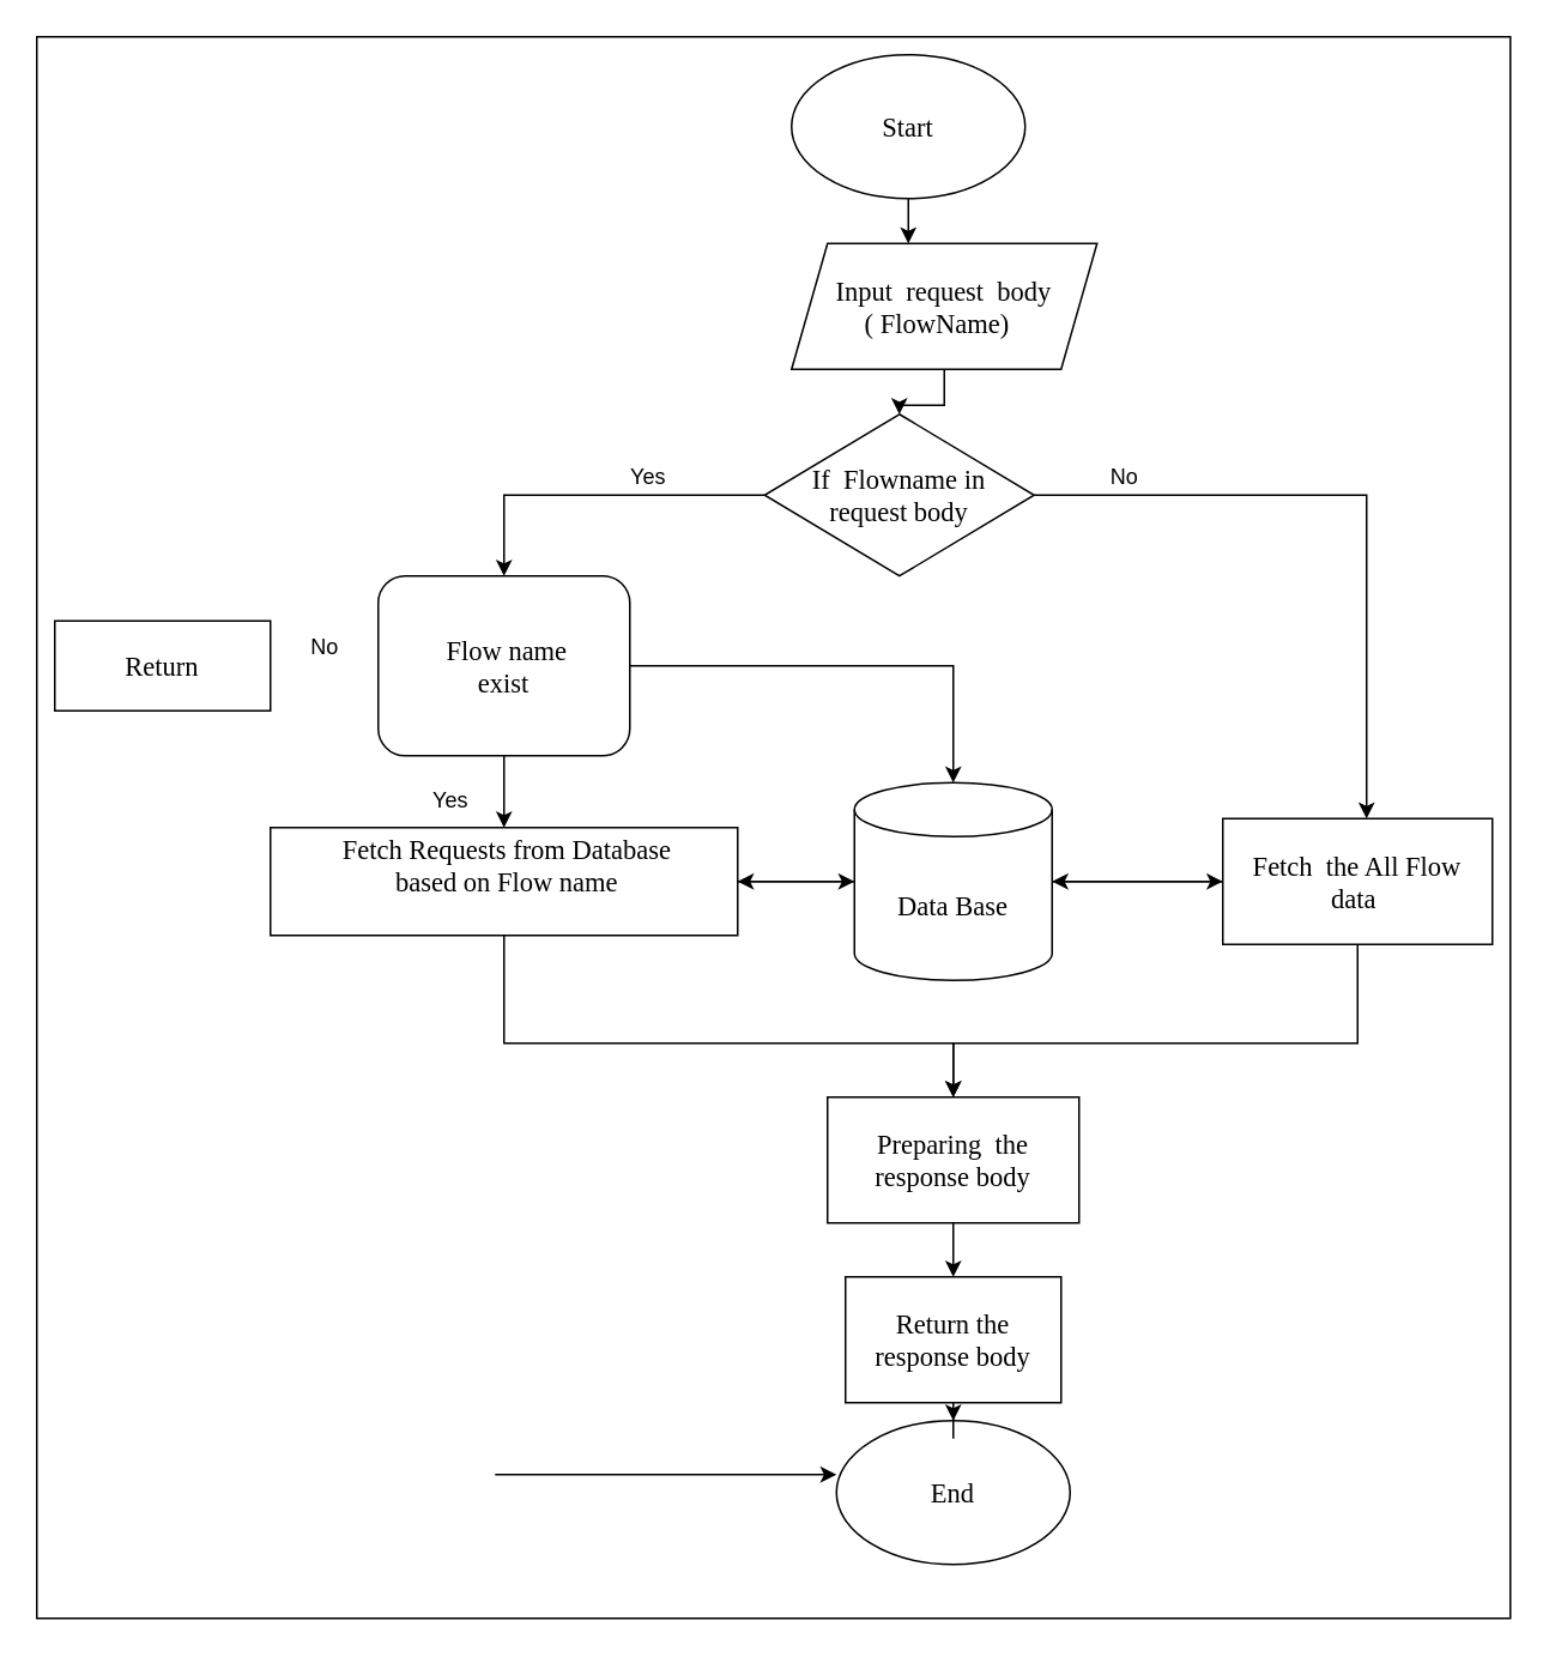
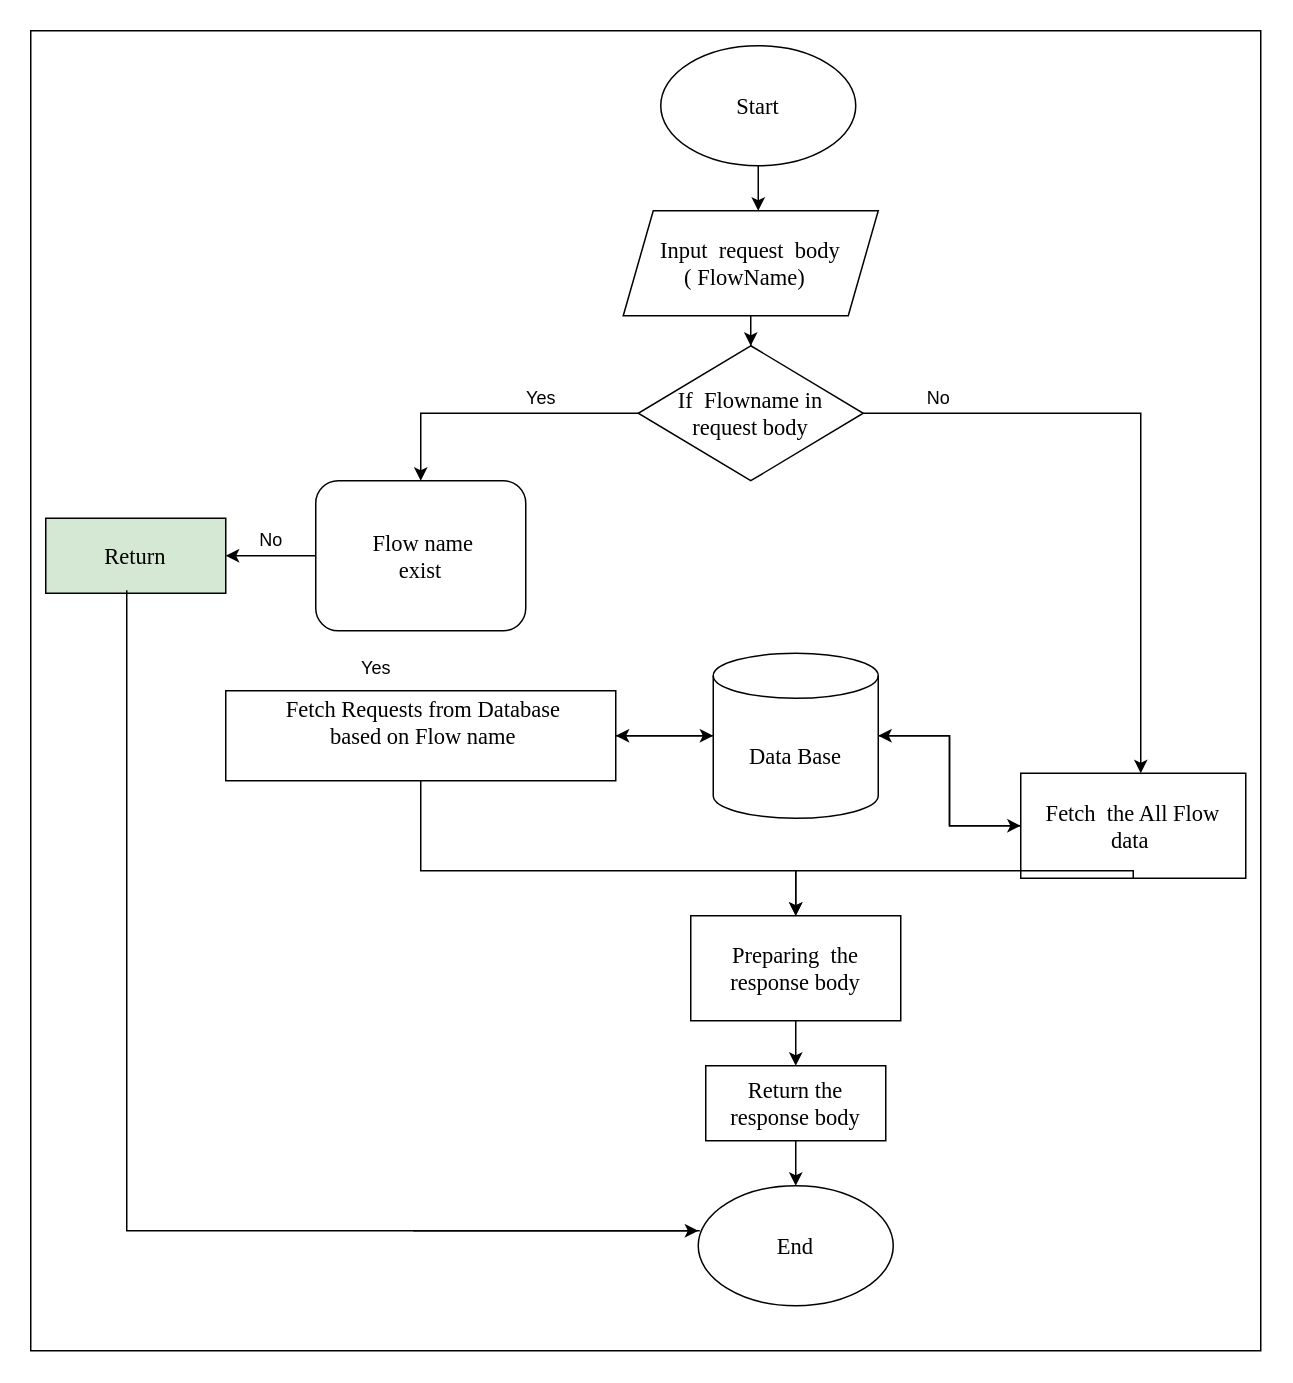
  <mxCell id="0" />
  <mxCell id="1" parent="0" />
  <mxCell id="2" value="" style="rounded=0;whiteSpace=wrap;html=1;" parent="1" vertex="1"><mxGeometry x="20" y="20" width="820" height="880" as="geometry" /></mxCell>
  <mxCell id="3" value="" style="edgeStyle=orthogonalEdgeStyle;rounded=0;orthogonalLoop=1;jettySize=auto;html=1;" parent="1" source="4" target="6" edge="1"><mxGeometry relative="1" as="geometry"><Array as="points"><mxPoint x="505" y="140" /><mxPoint x="505" y="140" /></Array></mxGeometry></mxCell>
  <mxCell id="4" value="&lt;font style=&quot;font-size: 15px;&quot; face=&quot;Times New Roman&quot;&gt;Start&lt;/font&gt;" style="ellipse;whiteSpace=wrap;html=1;align=center;" parent="1" vertex="1"><mxGeometry x="440" y="30" width="130" height="80" as="geometry" /></mxCell>
  <mxCell id="5" value="" style="edgeStyle=orthogonalEdgeStyle;rounded=0;orthogonalLoop=1;jettySize=auto;html=1;" parent="1" source="6" target="9" edge="1"><mxGeometry relative="1" as="geometry" /></mxCell>
- <mxCell id="6" value="&lt;div style=&quot;border-color: var(--border-color); font-size: 15px;&quot;&gt;&lt;span style=&quot;font-size: 13px;&quot;&gt;&amp;nbsp;&lt;/span&gt;&lt;font style=&quot;font-size: 15px;&quot; face=&quot;Times New Roman&quot;&gt;Input&amp;nbsp; request&amp;nbsp; body&amp;nbsp;&lt;/font&gt;&lt;/div&gt;&lt;div style=&quot;border-color: var(--border-color); font-size: 15px;&quot;&gt;&lt;font style=&quot;background-color: initial;&quot; face=&quot;AUU-u_2ja9ZrsZ2vuLEb&quot;&gt;( FlowName)&lt;/font&gt;&lt;font style=&quot;background-color: initial;&quot; face=&quot;AUU-u_2ja9ZrsZ2vuLEb&quot;&gt;&amp;nbsp;&amp;nbsp;&lt;/font&gt;&lt;/div&gt;" style="shape=parallelogram;perimeter=parallelogramPerimeter;whiteSpace=wrap;html=1;fixedSize=1;align=center;" parent="1" vertex="1"><mxGeometry x="440" y="135" width="170" height="70" as="geometry" /></mxCell>
+ <mxCell id="6" value="&lt;div style=&quot;border-color: var(--border-color); font-size: 15px;&quot;&gt;&lt;span style=&quot;font-size: 13px;&quot;&gt;&amp;nbsp;&lt;/span&gt;&lt;font style=&quot;font-size: 15px;&quot; face=&quot;Times New Roman&quot;&gt;Input&amp;nbsp; request&amp;nbsp; body&amp;nbsp;&lt;/font&gt;&lt;/div&gt;&lt;div style=&quot;border-color: var(--border-color); font-size: 15px;&quot;&gt;&lt;font style=&quot;background-color: initial;&quot; face=&quot;AUU-u_2ja9ZrsZ2vuLEb&quot;&gt;( FlowName)&lt;/font&gt;&lt;font style=&quot;background-color: initial;&quot; face=&quot;AUU-u_2ja9ZrsZ2vuLEb&quot;&gt;&amp;nbsp;&amp;nbsp;&lt;/font&gt;&lt;/div&gt;" style="shape=parallelogram;perimeter=parallelogramPerimeter;whiteSpace=wrap;html=1;fixedSize=1;align=center;" parent="1" vertex="1"><mxGeometry x="415" y="140" width="170" height="70" as="geometry" /></mxCell>
  <mxCell id="7" style="edgeStyle=orthogonalEdgeStyle;rounded=0;orthogonalLoop=1;jettySize=auto;html=1;" parent="1" source="9" target="14" edge="1"><mxGeometry relative="1" as="geometry"><Array as="points"><mxPoint x="760" y="275" /></Array></mxGeometry></mxCell>
  <mxCell id="8" style="edgeStyle=orthogonalEdgeStyle;rounded=0;orthogonalLoop=1;jettySize=auto;html=1;entryX=0.5;entryY=0;entryDx=0;entryDy=0;" parent="1" source="9" target="12" edge="1"><mxGeometry relative="1" as="geometry" /></mxCell>
  <mxCell id="9" value="&lt;font style=&quot;font-size: 15px;&quot; face=&quot;Times New Roman&quot;&gt;If&amp;nbsp; Flowname in&lt;br&gt;request body&lt;/font&gt;" style="rhombus;whiteSpace=wrap;html=1;" parent="1" vertex="1"><mxGeometry x="425" y="230" width="150" height="90" as="geometry" /></mxCell>
- <mxCell id="10" style="edgeStyle=orthogonalEdgeStyle;rounded=0;orthogonalLoop=1;jettySize=auto;html=1;entryX=0.5;entryY=0;entryDx=0;entryDy=0;" parent="1" source="12" target="25" edge="1"><mxGeometry relative="1" as="geometry"><mxPoint x="500" y="490" as="targetPoint" /><Array as="points"><mxPoint x="280" y="420" /><mxPoint x="280" y="420" /></Array></mxGeometry></mxCell>
- <mxCell id="11" style="edgeStyle=orthogonalEdgeStyle;rounded=0;orthogonalLoop=1;jettySize=auto;html=1;" parent="1" source="12" target="30" edge="1"><mxGeometry relative="1" as="geometry" /></mxCell>
+ <mxCell id="11" style="edgeStyle=orthogonalEdgeStyle;rounded=0;orthogonalLoop=1;jettySize=auto;html=1;entryX=1;entryY=0.5;entryDx=0;entryDy=0;" parent="1" source="12" target="22" edge="1"><mxGeometry relative="1" as="geometry" /></mxCell>
  <mxCell id="12" value="&lt;font face=&quot;Times New Roman&quot; style=&quot;font-size: 15px;&quot;&gt;&amp;nbsp;Flow name&lt;br&gt;exist&lt;/font&gt;" style="whiteSpace=wrap;html=1;rounded=1;" parent="1" vertex="1"><mxGeometry x="210" y="320" width="140" height="100" as="geometry" /></mxCell>
  <mxCell id="13" value="" style="edgeStyle=orthogonalEdgeStyle;rounded=0;orthogonalLoop=1;jettySize=auto;html=1;" parent="1" source="14" target="30" edge="1"><mxGeometry relative="1" as="geometry" /></mxCell>
- <mxCell id="14" value="&lt;font face=&quot;Times New Roman&quot;&gt;&lt;span style=&quot;font-size: 15px;&quot;&gt;Fetch&amp;nbsp; the All Flow data&amp;nbsp;&lt;/span&gt;&lt;/font&gt;" style="rounded=0;whiteSpace=wrap;html=1;" parent="1" vertex="1"><mxGeometry x="680" y="455" width="150" height="70" as="geometry" /></mxCell>
+ <mxCell id="14" value="&lt;font face=&quot;Times New Roman&quot;&gt;&lt;span style=&quot;font-size: 15px;&quot;&gt;Fetch&amp;nbsp; the All Flow data&amp;nbsp;&lt;/span&gt;&lt;/font&gt;" style="rounded=0;whiteSpace=wrap;html=1;" parent="1" vertex="1"><mxGeometry x="680" y="515" width="150" height="70" as="geometry" /></mxCell>
  <mxCell id="15" value="No" style="text;html=1;align=center;verticalAlign=middle;resizable=0;points=[];autosize=1;strokeColor=none;fillColor=none;" parent="1" vertex="1"><mxGeometry x="160" y="345" width="40" height="30" as="geometry" /></mxCell>
  <mxCell id="16" value="Yes" style="text;html=1;align=center;verticalAlign=middle;resizable=0;points=[];autosize=1;strokeColor=none;fillColor=none;" parent="1" vertex="1"><mxGeometry x="230" y="430" width="40" height="30" as="geometry" /></mxCell>
  <mxCell id="17" value="No" style="text;html=1;align=center;verticalAlign=middle;resizable=0;points=[];autosize=1;strokeColor=none;fillColor=none;" parent="1" vertex="1"><mxGeometry x="605" y="250" width="40" height="30" as="geometry" /></mxCell>
  <mxCell id="18" value="Yes" style="text;html=1;align=center;verticalAlign=middle;resizable=0;points=[];autosize=1;strokeColor=none;fillColor=none;" parent="1" vertex="1"><mxGeometry x="340" y="250" width="40" height="30" as="geometry" /></mxCell>
  <mxCell id="19" value="" style="edgeStyle=orthogonalEdgeStyle;rounded=0;orthogonalLoop=1;jettySize=auto;html=1;" parent="1" source="20" target="29" edge="1"><mxGeometry relative="1" as="geometry" /></mxCell>
  <mxCell id="20" value="&lt;font face=&quot;Times New Roman&quot;&gt;&lt;span style=&quot;font-size: 15px;&quot;&gt;Preparing&amp;nbsp; the response body&lt;/span&gt;&lt;/font&gt;" style="rounded=0;whiteSpace=wrap;html=1;" parent="1" vertex="1"><mxGeometry x="460" y="610" width="140" height="70" as="geometry" /></mxCell>
  <mxCell id="21" value="&lt;font face=&quot;Times New Roman&quot;&gt;&lt;span style=&quot;font-size: 15px;&quot;&gt;End&lt;/span&gt;&lt;/font&gt;" style="ellipse;whiteSpace=wrap;html=1;align=center;" parent="1" vertex="1"><mxGeometry x="465" y="790" width="130" height="80" as="geometry" /></mxCell>
- <mxCell id="22" value="&lt;font face=&quot;Times New Roman&quot; style=&quot;font-size: 15px;&quot;&gt;Return&lt;/font&gt;" style="rounded=0;whiteSpace=wrap;html=1;" parent="1" vertex="1"><mxGeometry x="30" y="345" width="120" height="50" as="geometry" /></mxCell>
+ <mxCell id="22" value="&lt;font face=&quot;Times New Roman&quot; style=&quot;font-size: 15px;&quot;&gt;Return&lt;/font&gt;" style="rounded=0;whiteSpace=wrap;html=1;fillColor=#d5e8d4;" parent="1" vertex="1"><mxGeometry x="30" y="345" width="120" height="50" as="geometry" /></mxCell>
  <mxCell id="23" value="" style="edgeStyle=orthogonalEdgeStyle;rounded=0;orthogonalLoop=1;jettySize=auto;html=1;" parent="1" source="25" target="30" edge="1"><mxGeometry relative="1" as="geometry" /></mxCell>
  <mxCell id="24" style="edgeStyle=orthogonalEdgeStyle;rounded=0;orthogonalLoop=1;jettySize=auto;html=1;entryX=0.5;entryY=0;entryDx=0;entryDy=0;exitX=0.5;exitY=1;exitDx=0;exitDy=0;" parent="1" source="25" target="20" edge="1"><mxGeometry relative="1" as="geometry"><mxPoint x="500" y="630" as="sourcePoint" /><Array as="points"><mxPoint x="280" y="580" /><mxPoint x="530" y="580" /></Array></mxGeometry></mxCell>
  <mxCell id="25" value="&lt;div style=&quot;border-color: var(--border-color); font-size: 15px;&quot;&gt;&lt;font style=&quot;font-size: 15px;&quot; face=&quot;Times New Roman&quot;&gt;&amp;nbsp;Fetch Requests from Database&lt;/font&gt;&lt;/div&gt;&lt;div style=&quot;border-color: var(--border-color); font-size: 15px;&quot;&gt;&lt;font style=&quot;font-size: 15px;&quot; face=&quot;Times New Roman&quot;&gt;&amp;nbsp;&lt;/font&gt;&lt;span style=&quot;background-color: initial; font-family: qC6KfZmu9lvw7RCQW0yJ;&quot;&gt;based on Flow name&lt;/span&gt;&lt;/div&gt;&lt;font face=&quot;Times New Roman&quot;&gt;&lt;span style=&quot;font-size: 15px;&quot;&gt;&lt;br&gt;&lt;/span&gt;&lt;/font&gt;" style="rounded=0;whiteSpace=wrap;html=1;" parent="1" vertex="1"><mxGeometry x="150" y="460" width="260" height="60" as="geometry" /></mxCell>
  <mxCell id="26" value="" style="edgeStyle=orthogonalEdgeStyle;rounded=0;orthogonalLoop=1;jettySize=auto;html=1;" parent="1" source="30" target="25" edge="1"><mxGeometry relative="1" as="geometry" /></mxCell>
  <mxCell id="27" value="" style="edgeStyle=orthogonalEdgeStyle;rounded=0;orthogonalLoop=1;jettySize=auto;html=1;" parent="1" source="30" target="14" edge="1"><mxGeometry relative="1" as="geometry" /></mxCell>
  <mxCell id="28" value="" style="edgeStyle=orthogonalEdgeStyle;rounded=0;orthogonalLoop=1;jettySize=auto;html=1;" parent="1" source="29" target="21" edge="1"><mxGeometry relative="1" as="geometry" /></mxCell>
- <mxCell id="29" value="&lt;font face=&quot;Times New Roman&quot; style=&quot;font-size: 15px;&quot;&gt;Return the response body&lt;/font&gt;" style="rounded=0;whiteSpace=wrap;html=1;" parent="1" vertex="1"><mxGeometry x="470" y="710" width="120" height="70" as="geometry" /></mxCell>
+ <mxCell id="29" value="&lt;font face=&quot;Times New Roman&quot; style=&quot;font-size: 15px;&quot;&gt;Return the response body&lt;/font&gt;" style="rounded=0;whiteSpace=wrap;html=1;" parent="1" vertex="1"><mxGeometry x="470" y="710" width="120" height="50" as="geometry" /></mxCell>
  <mxCell id="30" value="&lt;font face=&quot;Times New Roman&quot; style=&quot;font-size: 15px;&quot;&gt;Data Base&lt;/font&gt;" style="shape=cylinder3;whiteSpace=wrap;html=1;boundedLbl=1;backgroundOutline=1;size=15;" parent="1" vertex="1"><mxGeometry x="475" y="435" width="110" height="110" as="geometry" /></mxCell>
  <mxCell id="31" value="" style="endArrow=classic;html=1;rounded=0;exitX=0.5;exitY=1;exitDx=0;exitDy=0;" parent="1" source="14" edge="1"><mxGeometry width="50" height="50" relative="1" as="geometry"><mxPoint x="750" y="670" as="sourcePoint" /><mxPoint x="530" y="610" as="targetPoint" /><Array as="points"><mxPoint x="755" y="580" /><mxPoint x="580" y="580" /><mxPoint x="530" y="580" /><mxPoint x="530" y="600" /></Array></mxGeometry></mxCell>
+ <mxCell id="32" value="" style="endArrow=none;html=1;rounded=0;entryX=0.45;entryY=0.96;entryDx=0;entryDy=0;entryPerimeter=0;exitX=0.008;exitY=0.375;exitDx=0;exitDy=0;exitPerimeter=0;" parent="1" source="21" target="22" edge="1"><mxGeometry width="50" height="50" relative="1" as="geometry"><mxPoint x="84" y="910" as="sourcePoint" /><mxPoint x="130" y="410" as="targetPoint" /><Array as="points"><mxPoint x="84" y="820" /></Array></mxGeometry></mxCell>
  <mxCell id="33" value="" style="endArrow=classic;html=1;rounded=0;" parent="1" edge="1"><mxGeometry width="50" height="50" relative="1" as="geometry"><mxPoint x="275" y="820" as="sourcePoint" /><mxPoint x="465" y="820" as="targetPoint" /></mxGeometry></mxCell>
